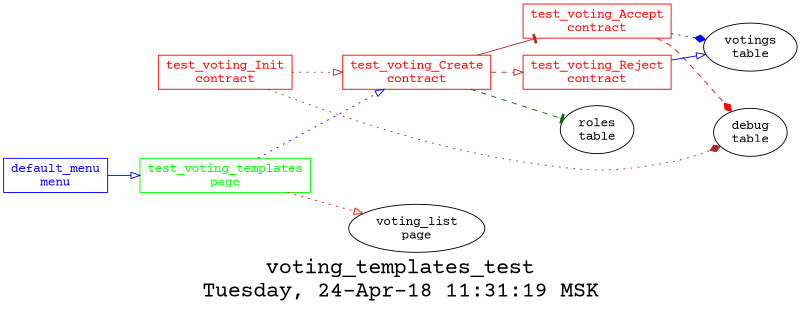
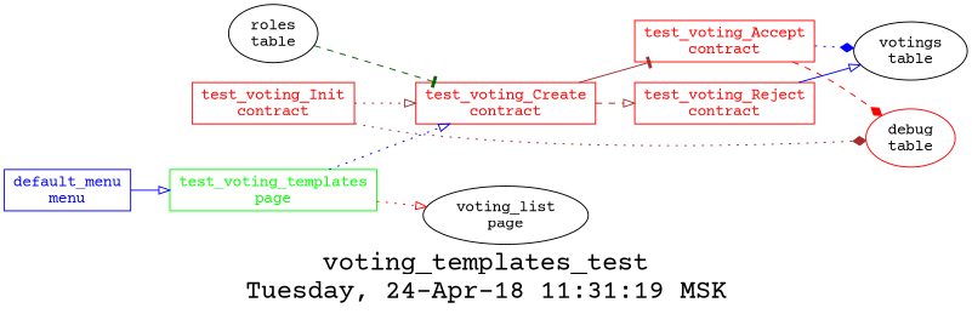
  digraph {
    fontname="Courier Prime"
    fontsize=24
    label="voting_templates_test\nTuesday, 24-Apr-18 11:31:19 MSK"
    nojustify=true
    ordering=out
    rankdir=LR
    node [fontname="Courier Prime" group=contracts shape=record]
    edge [arrowhead=onormal color=blue fontname="Courier Prime" style=dotted]
    "default_menu\nmenu" [color=blue fontcolor=blue group=menus]
    "test_voting_templates\npage" [color=green fontcolor=green group=pages]
    "test_voting_Create\ncontract" [color=red fontcolor=red]
    "voting_list\npage" [group="" shape=""]
    "test_voting_Accept\ncontract" [color=red fontcolor=red]
    "test_voting_Reject\ncontract" [color=red fontcolor=red]
    "roles\ntable" [group="" shape=""]
    "votings\ntable" [group="" shape=""]
-   "debug\ntable" [group=tables shape=""]
+   "debug\ntable" [group=tables color=red shape=""]
    "test_voting_Init\ncontract" [color=red fontcolor=red]
    "default_menu\nmenu" -> "test_voting_templates\npage" [style=solid]
    "test_voting_templates\npage" -> "test_voting_Create\ncontract"
    "test_voting_templates\npage" -> "voting_list\npage" [color=red]
    "test_voting_Create\ncontract" -> "test_voting_Accept\ncontract" [arrowhead=tee color=brown style=solid]
    "test_voting_Create\ncontract" -> "test_voting_Reject\ncontract" [color=brown style=dashed]
-   "test_voting_Create\ncontract" -> "roles\ntable" [arrowhead=tee color=darkgreen style=dashed]
+   "roles\ntable" -> "test_voting_Create\ncontract" [arrowhead=tee color=darkgreen style=dashed]
    "test_voting_Accept\ncontract" -> "votings\ntable" [arrowhead=diamond]
    "test_voting_Accept\ncontract" -> "debug\ntable" [arrowhead=diamond color=red style=dashed]
    "test_voting_Reject\ncontract" -> "votings\ntable" [style=solid]
    "test_voting_Init\ncontract" -> "test_voting_Create\ncontract" [color=brown]
    "test_voting_Init\ncontract" -> "debug\ntable" [arrowhead=diamond color=brown]
  }
